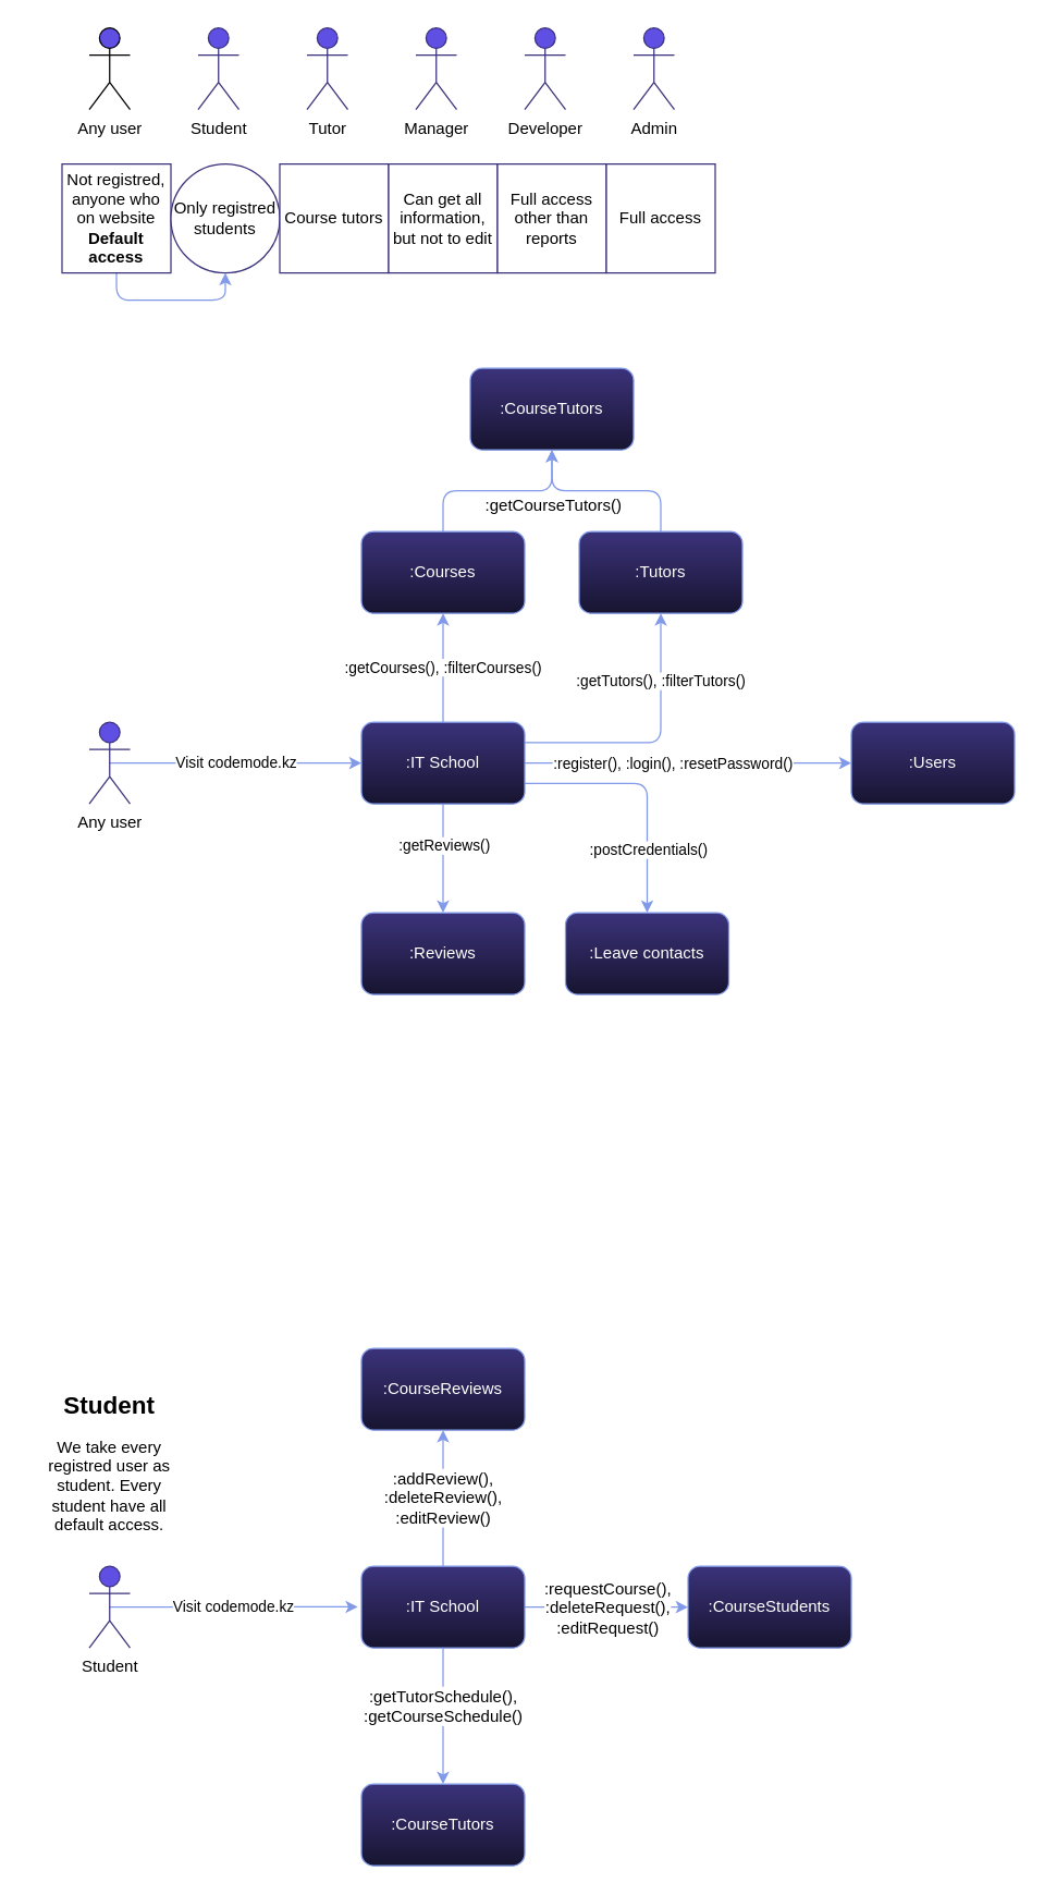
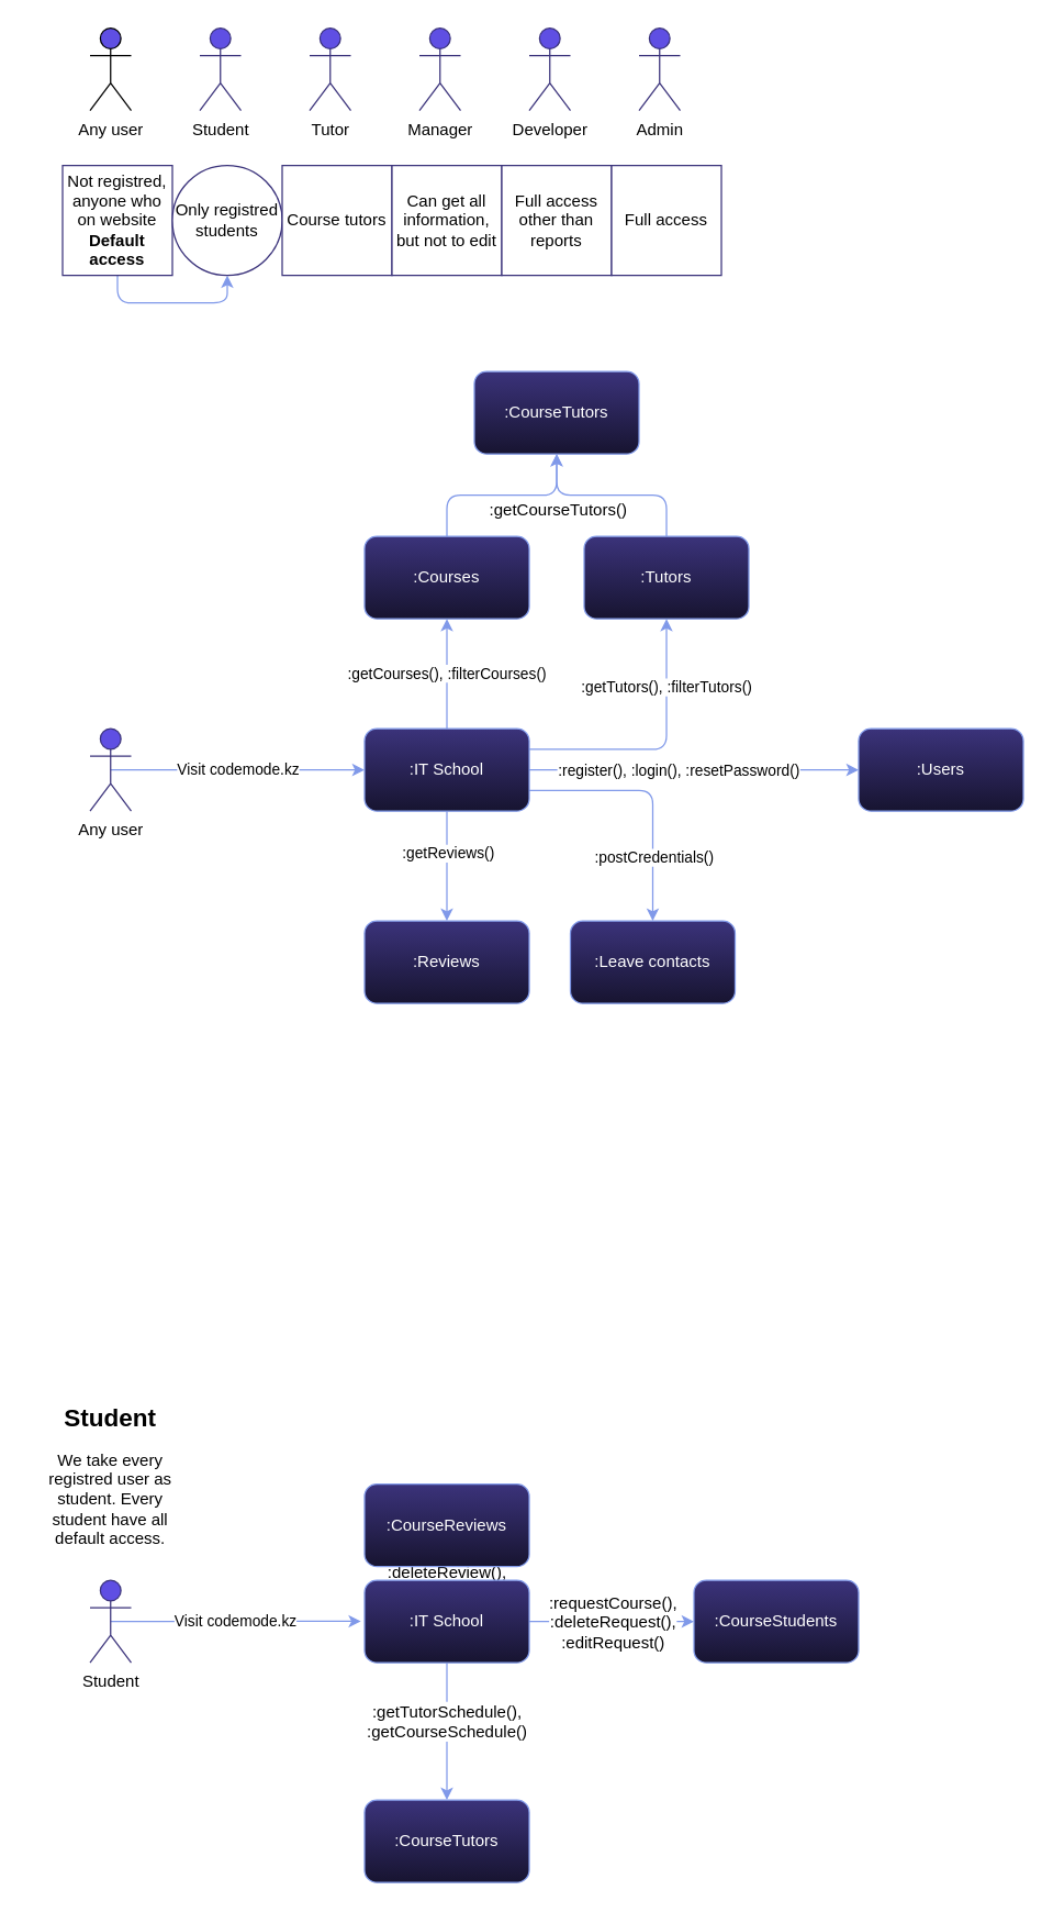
  <mxCell id="0" />
  <mxCell id="1" parent="0" />
  <mxCell id="2" value="Any user" style="shape=umlActor;verticalLabelPosition=bottom;verticalAlign=top;html=1;outlineConnect=0;fillColor=#5F4FE3;" vertex="1" parent="1"><mxGeometry x="65" y="20" width="30" height="60" as="geometry" /></mxCell>
  <mxCell id="3" value="Manager" style="shape=umlActor;verticalLabelPosition=bottom;verticalAlign=top;html=1;outlineConnect=0;fillColor=#5F4FE3;strokeColor=#3B337B;" vertex="1" parent="1"><mxGeometry x="305" y="20" width="30" height="60" as="geometry" /></mxCell>
  <mxCell id="4" value="Admin" style="shape=umlActor;verticalLabelPosition=bottom;verticalAlign=top;html=1;outlineConnect=0;fillColor=#5F4FE3;strokeColor=#3B337B;" vertex="1" parent="1"><mxGeometry x="465" y="20" width="30" height="60" as="geometry" /></mxCell>
  <mxCell id="5" value="Developer" style="shape=umlActor;verticalLabelPosition=bottom;verticalAlign=top;html=1;outlineConnect=0;fillColor=#5F4FE3;strokeColor=#3B337B;" vertex="1" parent="1"><mxGeometry x="385" y="20" width="30" height="60" as="geometry" /></mxCell>
  <mxCell id="6" value="Student" style="shape=umlActor;verticalLabelPosition=bottom;verticalAlign=top;html=1;outlineConnect=0;fillColor=#5F4FE3;strokeColor=#3B337B;" vertex="1" parent="1"><mxGeometry x="145" y="20" width="30" height="60" as="geometry" /></mxCell>
  <mxCell id="7" value="Tutor" style="shape=umlActor;verticalLabelPosition=bottom;verticalAlign=top;html=1;outlineConnect=0;fillColor=#5F4FE3;strokeColor=#3B337B;" vertex="1" parent="1"><mxGeometry x="225" y="20" width="30" height="60" as="geometry" /></mxCell>
  <mxCell id="8" style="edgeStyle=orthogonalEdgeStyle;rounded=1;orthogonalLoop=1;jettySize=auto;html=1;exitX=0.5;exitY=1;exitDx=0;exitDy=0;entryX=0.5;entryY=1;entryDx=0;entryDy=0;strokeColor=#8099E9;" edge="1" parent="1" source="9" target="10"><mxGeometry relative="1" as="geometry" /></mxCell>
  <mxCell id="9" value="Not registred, anyone who on website&lt;br&gt;&lt;b&gt;Default access&lt;/b&gt;" style="rounded=0;whiteSpace=wrap;html=1;strokeColor=#3B337B;" vertex="1" parent="1"><mxGeometry x="45" y="120" width="80" height="80" as="geometry" /></mxCell>
  <mxCell id="10" value="Only registred students" style="ellipse;whiteSpace=wrap;html=1;strokeColor=#3B337B;" vertex="1" parent="1"><mxGeometry x="125" y="120" width="80" height="80" as="geometry" /></mxCell>
  <mxCell id="11" value="Course tutors" style="rounded=0;whiteSpace=wrap;html=1;strokeColor=#3B337B;" vertex="1" parent="1"><mxGeometry x="205" y="120" width="80" height="80" as="geometry" /></mxCell>
  <mxCell id="12" value="Can get all information, but not to edit" style="rounded=0;whiteSpace=wrap;html=1;strokeColor=#3B337B;" vertex="1" parent="1"><mxGeometry x="285" y="120" width="80" height="80" as="geometry" /></mxCell>
  <mxCell id="13" value="Full access other than reports" style="rounded=0;whiteSpace=wrap;html=1;strokeColor=#3B337B;" vertex="1" parent="1"><mxGeometry x="365" y="120" width="80" height="80" as="geometry" /></mxCell>
  <mxCell id="14" value="Full access" style="rounded=0;whiteSpace=wrap;html=1;strokeColor=#3B337B;" vertex="1" parent="1"><mxGeometry x="445" y="120" width="80" height="80" as="geometry" /></mxCell>
  <mxCell id="15" value="Visit codemode.kz" style="edgeStyle=orthogonalEdgeStyle;rounded=1;orthogonalLoop=1;jettySize=auto;html=1;entryX=0;entryY=0.5;entryDx=0;entryDy=0;strokeColor=#8099E9;exitX=0.5;exitY=0.5;exitDx=0;exitDy=0;exitPerimeter=0;" edge="1" parent="1" source="16" target="25"><mxGeometry relative="1" as="geometry"><mxPoint x="265" y="550" as="targetPoint" /><Array as="points" /></mxGeometry></mxCell>
  <mxCell id="16" value="Any user" style="shape=umlActor;verticalLabelPosition=bottom;verticalAlign=top;html=1;outlineConnect=0;fillColor=#5F4FE3;strokeColor=#3B337B;" vertex="1" parent="1"><mxGeometry x="65" y="530" width="30" height="60" as="geometry" /></mxCell>
  <mxCell id="17" value=":getCourses(), :filterCourses()" style="edgeStyle=orthogonalEdgeStyle;rounded=1;orthogonalLoop=1;jettySize=auto;html=1;exitX=0.5;exitY=0;exitDx=0;exitDy=0;entryX=0.5;entryY=1;entryDx=0;entryDy=0;strokeColor=#8099E9;" edge="1" parent="1" source="25" target="28"><mxGeometry relative="1" as="geometry"><mxPoint x="325" y="450" as="targetPoint" /></mxGeometry></mxCell>
  <mxCell id="18" value=":getTutors(), :filterTutors()" style="edgeStyle=orthogonalEdgeStyle;rounded=1;orthogonalLoop=1;jettySize=auto;html=1;exitX=1;exitY=0.25;exitDx=0;exitDy=0;entryX=0.5;entryY=1;entryDx=0;entryDy=0;strokeColor=#8099E9;" edge="1" parent="1" source="25" target="30"><mxGeometry x="0.487" relative="1" as="geometry"><mxPoint x="485" y="450" as="targetPoint" /><Array as="points"><mxPoint x="485" y="545" /></Array><mxPoint as="offset" /></mxGeometry></mxCell>
  <mxCell id="19" style="edgeStyle=orthogonalEdgeStyle;rounded=1;orthogonalLoop=1;jettySize=auto;html=1;exitX=0.5;exitY=1;exitDx=0;exitDy=0;entryX=0.5;entryY=0;entryDx=0;entryDy=0;strokeColor=#8099E9;" edge="1" parent="1" source="25"><mxGeometry relative="1" as="geometry"><mxPoint x="325" y="670" as="targetPoint" /></mxGeometry></mxCell>
  <mxCell id="20" value=":getReviews()" style="edgeLabel;html=1;align=center;verticalAlign=middle;resizable=0;points=[];" vertex="1" connectable="0" parent="19"><mxGeometry x="-0.254" relative="1" as="geometry"><mxPoint as="offset" /></mxGeometry></mxCell>
  <mxCell id="21" style="edgeStyle=orthogonalEdgeStyle;rounded=1;orthogonalLoop=1;jettySize=auto;html=1;exitX=1;exitY=0.75;exitDx=0;exitDy=0;entryX=0.5;entryY=0;entryDx=0;entryDy=0;strokeColor=#8099E9;" edge="1" parent="1" source="25" target="32"><mxGeometry relative="1" as="geometry"><mxPoint x="485" y="670" as="targetPoint" /></mxGeometry></mxCell>
  <mxCell id="22" value=":postCredentials()" style="edgeLabel;html=1;align=center;verticalAlign=middle;resizable=0;points=[];" vertex="1" connectable="0" parent="21"><mxGeometry x="0.363" relative="1" as="geometry"><mxPoint y="12" as="offset" /></mxGeometry></mxCell>
  <mxCell id="23" style="edgeStyle=orthogonalEdgeStyle;rounded=1;orthogonalLoop=1;jettySize=auto;html=1;exitX=1;exitY=0.5;exitDx=0;exitDy=0;entryX=0;entryY=0.5;entryDx=0;entryDy=0;strokeColor=#8099E9;" edge="1" parent="1" source="25" target="31"><mxGeometry relative="1" as="geometry"><mxPoint x="585" y="560" as="targetPoint" /></mxGeometry></mxCell>
  <mxCell id="24" value=":register(), :login(), :resetPassword()" style="edgeLabel;html=1;align=center;verticalAlign=middle;resizable=0;points=[];" vertex="1" connectable="0" parent="23"><mxGeometry x="0.606" y="-2" relative="1" as="geometry"><mxPoint x="-85" y="-2" as="offset" /></mxGeometry></mxCell>
  <mxCell id="25" value=":IT School" style="rounded=1;whiteSpace=wrap;html=1;fillColor=#3B337B;strokeColor=#8099E9;fontColor=#ffffff;gradientColor=#171430;gradientDirection=south;" vertex="1" parent="1"><mxGeometry x="265" y="530" width="120" height="60" as="geometry" /></mxCell>
  <mxCell id="26" style="edgeStyle=orthogonalEdgeStyle;rounded=1;orthogonalLoop=1;jettySize=auto;html=1;exitX=0.5;exitY=0;exitDx=0;exitDy=0;entryX=0.5;entryY=1;entryDx=0;entryDy=0;strokeColor=#8099E9;fontSize=12;" edge="1" parent="1" source="28" target="44"><mxGeometry relative="1" as="geometry" /></mxCell>
  <mxCell id="27" value=":getCourseTutors()" style="edgeLabel;html=1;align=center;verticalAlign=middle;resizable=0;points=[];fontSize=12;" vertex="1" connectable="0" parent="26"><mxGeometry x="0.345" y="-1" relative="1" as="geometry"><mxPoint x="16" y="9" as="offset" /></mxGeometry></mxCell>
  <mxCell id="28" value=":Courses" style="rounded=1;whiteSpace=wrap;html=1;fillColor=#3B337B;strokeColor=#8099E9;fontColor=#ffffff;gradientColor=#171430;gradientDirection=south;" vertex="1" parent="1"><mxGeometry x="265" y="390" width="120" height="60" as="geometry" /></mxCell>
  <mxCell id="29" style="edgeStyle=orthogonalEdgeStyle;rounded=1;orthogonalLoop=1;jettySize=auto;html=1;exitX=0.5;exitY=0;exitDx=0;exitDy=0;strokeColor=#8099E9;fontSize=12;entryX=0.5;entryY=1;entryDx=0;entryDy=0;" edge="1" parent="1" source="30" target="44"><mxGeometry relative="1" as="geometry"><mxPoint x="405.029" y="380" as="targetPoint" /></mxGeometry></mxCell>
  <mxCell id="30" value=":Tutors" style="rounded=1;whiteSpace=wrap;html=1;fillColor=#3B337B;strokeColor=#8099E9;fontColor=#ffffff;gradientColor=#171430;gradientDirection=south;" vertex="1" parent="1"><mxGeometry x="425" y="390" width="120" height="60" as="geometry" /></mxCell>
  <mxCell id="31" value=":Users" style="rounded=1;whiteSpace=wrap;html=1;fillColor=#3B337B;strokeColor=#8099E9;fontColor=#ffffff;gradientColor=#171430;gradientDirection=south;" vertex="1" parent="1"><mxGeometry x="625" y="530" width="120" height="60" as="geometry" /></mxCell>
  <mxCell id="32" value=":Leave contacts" style="rounded=1;whiteSpace=wrap;html=1;fillColor=#3B337B;strokeColor=#8099E9;fontColor=#ffffff;gradientColor=#171430;gradientDirection=south;" vertex="1" parent="1"><mxGeometry x="415" y="670" width="120" height="60" as="geometry" /></mxCell>
  <mxCell id="33" value=":Reviews" style="rounded=1;whiteSpace=wrap;html=1;fillColor=#3B337B;strokeColor=#8099E9;fontColor=#ffffff;gradientColor=#171430;gradientDirection=south;" vertex="1" parent="1"><mxGeometry x="265" y="670" width="120" height="60" as="geometry" /></mxCell>
  <mxCell id="34" value="Visit codemode.kz" style="edgeStyle=orthogonalEdgeStyle;rounded=0;orthogonalLoop=1;jettySize=auto;html=1;exitX=0.5;exitY=0.5;exitDx=0;exitDy=0;exitPerimeter=0;entryX=-0.022;entryY=0.497;entryDx=0;entryDy=0;entryPerimeter=0;strokeColor=#8099E9;" edge="1" parent="1" source="35" target="41"><mxGeometry relative="1" as="geometry"><Array as="points"><mxPoint x="115" y="1180" /><mxPoint x="115" y="1180" /></Array></mxGeometry></mxCell>
  <mxCell id="35" value="Student" style="shape=umlActor;verticalLabelPosition=bottom;verticalAlign=top;html=1;outlineConnect=0;fillColor=#5F4FE3;strokeColor=#3B337B;" vertex="1" parent="1"><mxGeometry x="65" y="1150" width="30" height="60" as="geometry" /></mxCell>
  <mxCell id="36" value=":addReview(), &lt;br&gt;:deleteReview(), &lt;br&gt;:editReview()" style="edgeStyle=orthogonalEdgeStyle;rounded=1;orthogonalLoop=1;jettySize=auto;html=1;exitX=0.5;exitY=0;exitDx=0;exitDy=0;entryX=0.5;entryY=1;entryDx=0;entryDy=0;strokeColor=#8099E9;fontSize=12;" edge="1" parent="1" source="41" target="43"><mxGeometry relative="1" as="geometry" /></mxCell>
  <mxCell id="37" style="edgeStyle=orthogonalEdgeStyle;rounded=1;orthogonalLoop=1;jettySize=auto;html=1;exitX=1;exitY=0.5;exitDx=0;exitDy=0;entryX=0;entryY=0.5;entryDx=0;entryDy=0;strokeColor=#8099E9;fontSize=12;" edge="1" parent="1" source="41" target="45"><mxGeometry relative="1" as="geometry" /></mxCell>
  <mxCell id="38" value=":requestCourse(), &lt;br&gt;:deleteRequest(),&lt;br&gt;:editRequest()" style="edgeLabel;html=1;align=center;verticalAlign=middle;resizable=0;points=[];fontSize=12;" vertex="1" connectable="0" parent="37"><mxGeometry x="0.167" y="2" relative="1" as="geometry"><mxPoint x="-10" y="2" as="offset" /></mxGeometry></mxCell>
  <mxCell id="39" style="edgeStyle=orthogonalEdgeStyle;rounded=1;orthogonalLoop=1;jettySize=auto;html=1;exitX=0.5;exitY=1;exitDx=0;exitDy=0;entryX=0.5;entryY=0;entryDx=0;entryDy=0;strokeColor=#8099E9;fontSize=12;" edge="1" parent="1" source="41" target="46"><mxGeometry relative="1" as="geometry"><Array as="points" /></mxGeometry></mxCell>
  <mxCell id="40" value=":getTutorSchedule(), &lt;br&gt;:getCourseSchedule()" style="edgeLabel;html=1;align=center;verticalAlign=middle;resizable=0;points=[];fontSize=12;" vertex="1" connectable="0" parent="39"><mxGeometry x="-0.161" y="-1" relative="1" as="geometry"><mxPoint as="offset" /></mxGeometry></mxCell>
  <mxCell id="41" value=":IT School" style="rounded=1;whiteSpace=wrap;html=1;fillColor=#3B337B;strokeColor=#8099E9;fontColor=#ffffff;gradientColor=#171430;gradientDirection=south;" vertex="1" parent="1"><mxGeometry x="265" y="1150" width="120" height="60" as="geometry" /></mxCell>
  <mxCell id="42" value="&lt;h1 style=&quot;font-size: 18px;&quot;&gt;Student&lt;/h1&gt;&lt;p style=&quot;&quot;&gt;We take every registred user as student. Every student have all default access.&lt;/p&gt;" style="text;html=1;strokeColor=none;fillColor=none;spacing=5;spacingTop=-20;whiteSpace=wrap;overflow=hidden;rounded=0;align=center;" vertex="1" parent="1"><mxGeometry x="20" y="1020" width="120" height="120" as="geometry" /></mxCell>
- <mxCell id="43" value=":CourseReviews" style="rounded=1;whiteSpace=wrap;html=1;fillColor=#3B337B;strokeColor=#8099E9;fontColor=#ffffff;gradientColor=#171430;gradientDirection=south;" vertex="1" parent="1"><mxGeometry x="265" y="990" width="120" height="60" as="geometry" /></mxCell>
+ <mxCell id="43" value=":CourseReviews" style="rounded=1;whiteSpace=wrap;html=1;fillColor=#3B337B;strokeColor=#8099E9;fontColor=#ffffff;gradientColor=#171430;gradientDirection=south;" vertex="1" parent="1"><mxGeometry x="265" y="1080" width="120" height="60" as="geometry" /></mxCell>
  <mxCell id="44" value=":CourseTutors" style="rounded=1;whiteSpace=wrap;html=1;fillColor=#3B337B;strokeColor=#8099E9;fontColor=#ffffff;gradientColor=#171430;gradientDirection=south;" vertex="1" parent="1"><mxGeometry x="345" y="270" width="120" height="60" as="geometry" /></mxCell>
  <mxCell id="45" value=":CourseStudents" style="rounded=1;whiteSpace=wrap;html=1;fillColor=#3B337B;strokeColor=#8099E9;fontColor=#ffffff;gradientColor=#171430;gradientDirection=south;" vertex="1" parent="1"><mxGeometry x="505" y="1150" width="120" height="60" as="geometry" /></mxCell>
  <mxCell id="46" value=":CourseTutors" style="rounded=1;whiteSpace=wrap;html=1;fillColor=#3B337B;strokeColor=#8099E9;fontColor=#ffffff;gradientColor=#171430;gradientDirection=south;" vertex="1" parent="1"><mxGeometry x="265" y="1310" width="120" height="60" as="geometry" /></mxCell>
